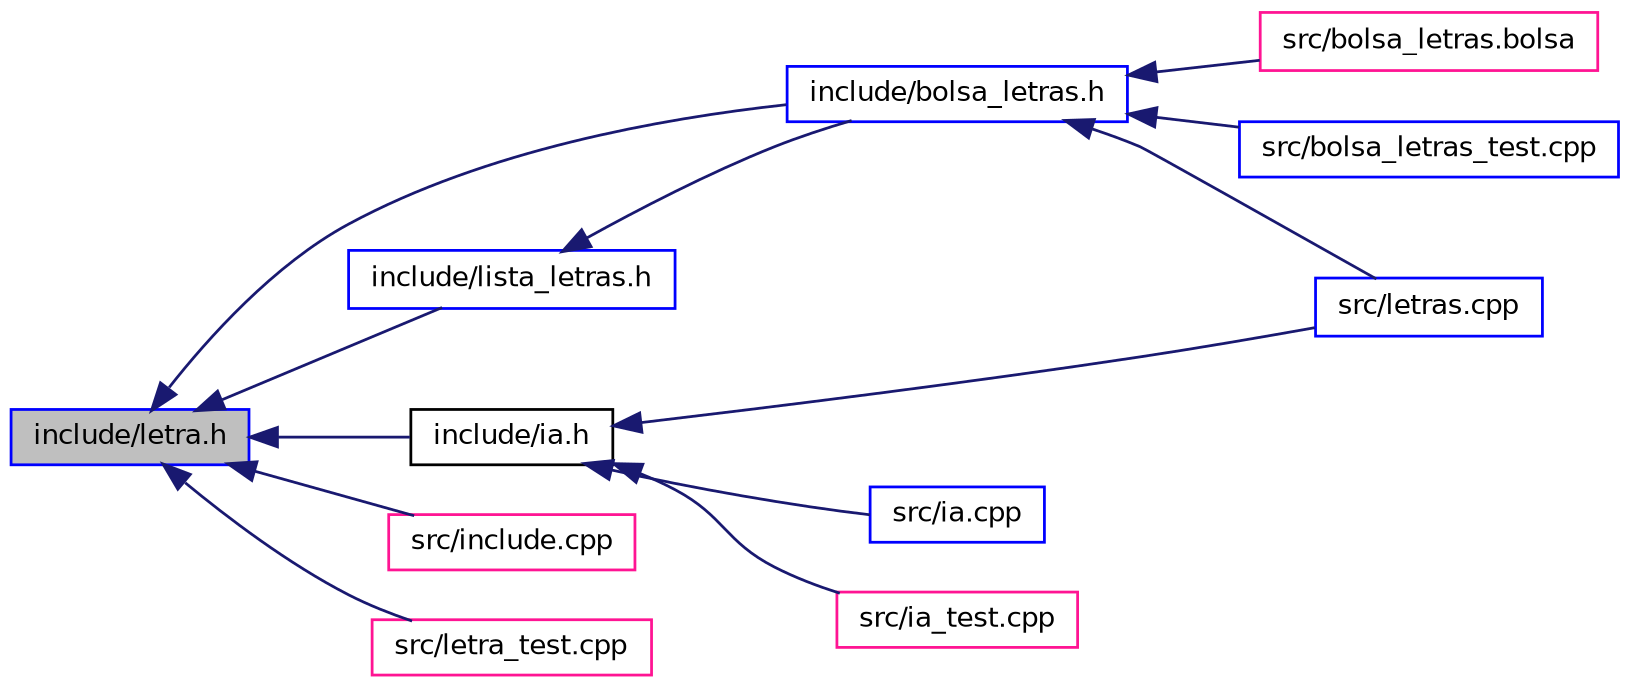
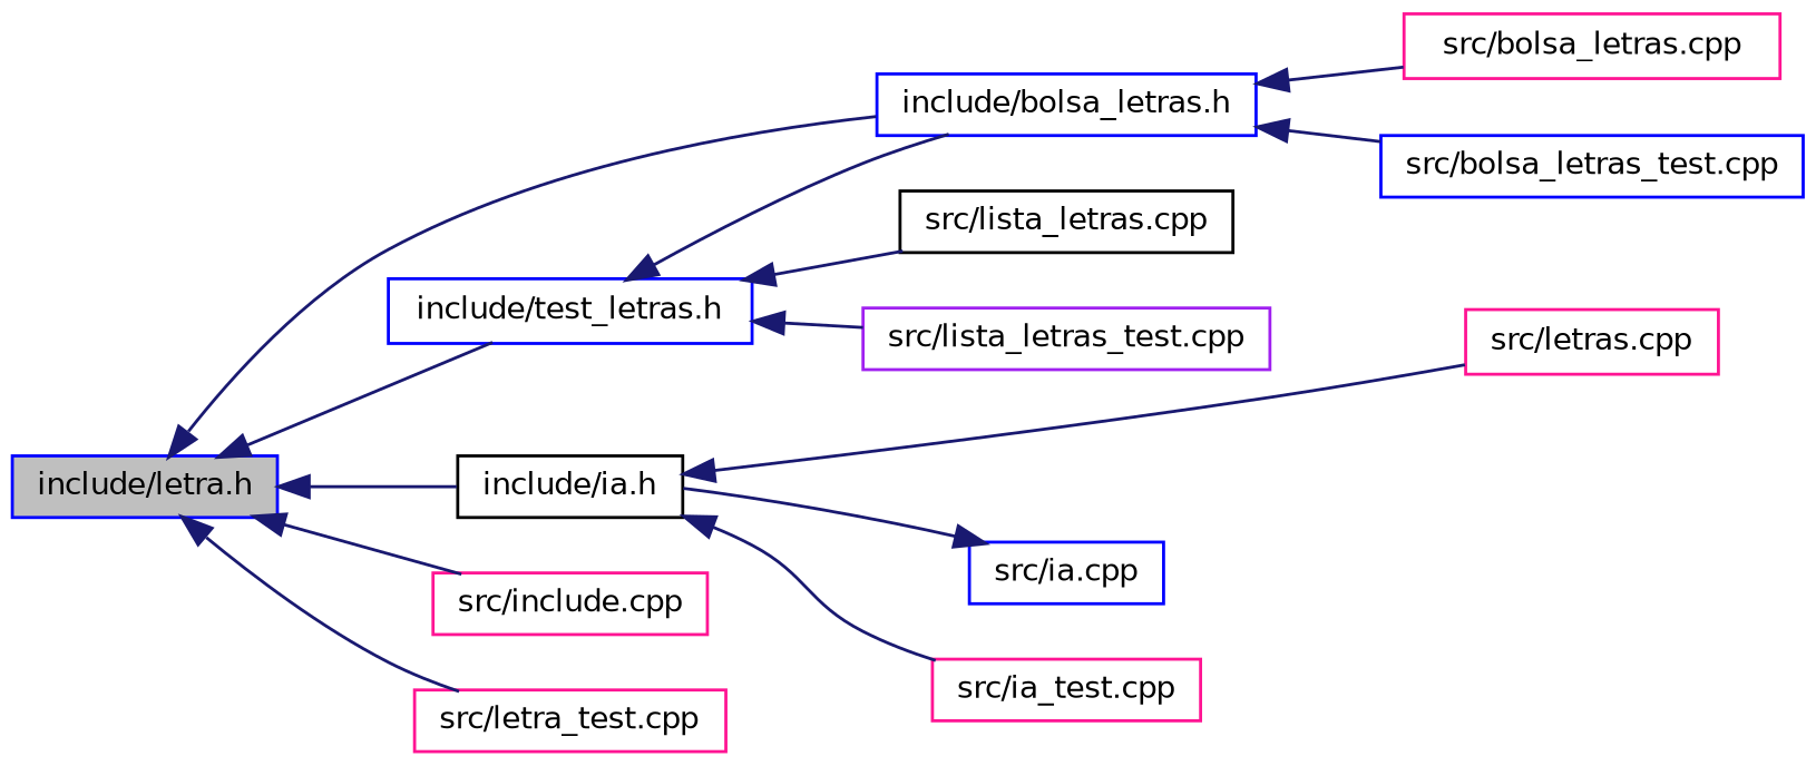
  digraph {
    rankdir=LR
    node [color=blue fillcolor=white fontname=Helvetica fontsize=10 shape=record style=filled]
    edge [color=midnightblue dir=back fontname=Helvetica fontsize=10 labelfontname=Helvetica labelfontsize=10 style=solid]
    n1 [fillcolor=grey75 fontcolor=black height=0.2 label="include/letra.h" width=0.4]
    n2 [height=0.2 label="include/bolsa_letras.h" width=0.4]
-   n3 [height=0.2 label="include/lista_letras.h" width=0.4]
+   n3 [height=0.2 label="include/test_letras.h" width=0.4]
    n4 [color=black height=0.2 label="include/ia.h" width=0.4]
    n5 [color=deeppink height=0.2 label="src/include.cpp" width=0.4]
    n6 [color=deeppink height=0.2 label="src/letra_test.cpp" width=0.4]
-   n7 [color=deeppink height=0.2 label="src/bolsa_letras.bolsa" width=0.4]
+   n7 [color=deeppink height=0.2 label="src/bolsa_letras.cpp" width=0.4]
    n8 [height=0.2 label="src/bolsa_letras_test.cpp" width=0.4]
-   n9 [height=0.2 label="src/letras.cpp" width=0.4]
+   n9 [color=deeppink height=0.2 label="src/letras.cpp" width=0.4]
+   n10 [color=black height=0.2 label="src/lista_letras.cpp" width=0.4]
+   n11 [color=purple height=0.2 label="src/lista_letras_test.cpp" width=0.4]
    n12 [height=0.2 label="src/ia.cpp" width=0.4]
    n13 [color=deeppink height=0.2 label="src/ia_test.cpp" width=0.4]
    n1 -> n2
    n1 -> n3
    n1 -> n4
    n1 -> n5
    n1 -> n6
    n2 -> n7
    n2 -> n8
-   n2 -> n9
    n3 -> n2
+   n3 -> n10
+   n3 -> n11
    n4 -> n9
-   n4 -> n12
+   n12 -> n4
    n4 -> n13
  }
